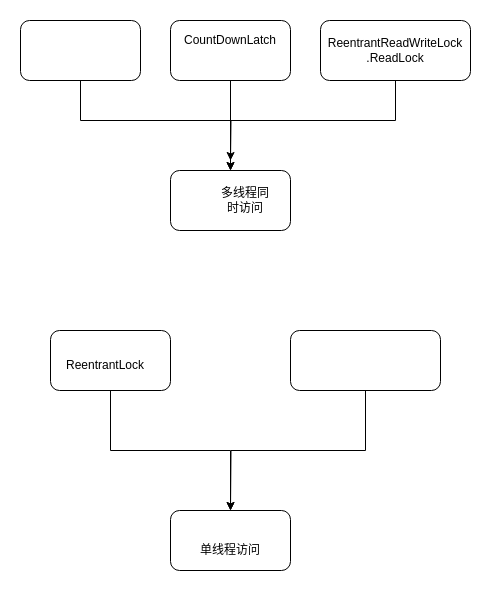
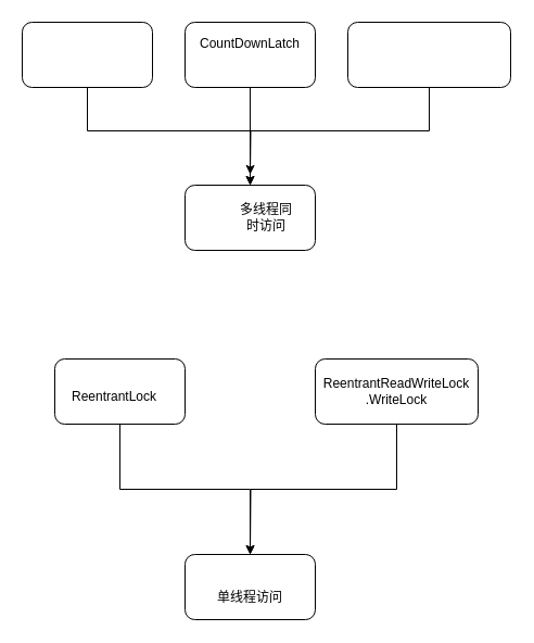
  <mxCell id="0" />
  <mxCell id="1" parent="0" />
  <mxCell id="2" style="edgeStyle=orthogonalEdgeStyle;rounded=0;orthogonalLoop=1;jettySize=auto;html=1;exitX=0.5;exitY=1;exitDx=0;exitDy=0;" edge="1" parent="1" source="3"><mxGeometry relative="1" as="geometry"><mxPoint x="230" y="160" as="targetPoint" /></mxGeometry></mxCell>
  <mxCell id="3" value="" style="rounded=1;whiteSpace=wrap;html=1;" vertex="1" parent="1"><mxGeometry x="20" y="20" width="120" height="60" as="geometry" /></mxCell>
  <mxCell id="4" value="" style="rounded=1;whiteSpace=wrap;html=1;" vertex="1" parent="1"><mxGeometry x="170" y="20" width="120" height="60" as="geometry" /></mxCell>
  <mxCell id="5" style="edgeStyle=orthogonalEdgeStyle;rounded=0;orthogonalLoop=1;jettySize=auto;html=1;exitX=0.5;exitY=1;exitDx=0;exitDy=0;exitPerimeter=0;" edge="1" parent="1" source="4" target="7"><mxGeometry relative="1" as="geometry"><mxPoint x="230" y="90" as="sourcePoint" /></mxGeometry></mxCell>
  <mxCell id="6" value="CountDownLatch" style="text;strokeColor=none;align=center;fillColor=none;html=1;verticalAlign=middle;whiteSpace=wrap;rounded=0;" vertex="1" parent="1"><mxGeometry x="175" y="25" width="110" height="30" as="geometry" /></mxCell>
  <mxCell id="7" value="" style="rounded=1;whiteSpace=wrap;html=1;" vertex="1" parent="1"><mxGeometry x="170" y="170" width="120" height="60" as="geometry" /></mxCell>
  <mxCell id="8" value="多线程同时访问" style="text;strokeColor=none;align=center;fillColor=none;html=1;verticalAlign=middle;whiteSpace=wrap;rounded=0;" vertex="1" parent="1"><mxGeometry x="215" y="185" width="60" height="30" as="geometry" /></mxCell>
  <mxCell id="9" style="edgeStyle=orthogonalEdgeStyle;rounded=0;orthogonalLoop=1;jettySize=auto;html=1;exitX=0.5;exitY=1;exitDx=0;exitDy=0;entryX=0.5;entryY=0;entryDx=0;entryDy=0;" edge="1" parent="1" source="10" target="18"><mxGeometry relative="1" as="geometry" /></mxCell>
  <mxCell id="10" value="" style="rounded=1;whiteSpace=wrap;html=1;" vertex="1" parent="1"><mxGeometry x="50" y="330" width="120" height="60" as="geometry" /></mxCell>
  <mxCell id="11" value="" style="group" vertex="1" connectable="0" parent="1"><mxGeometry x="320" y="20" width="150" height="60" as="geometry" /></mxCell>
  <mxCell id="12" value="" style="rounded=1;whiteSpace=wrap;html=1;" vertex="1" parent="11"><mxGeometry width="150" height="60" as="geometry" /></mxCell>
- <mxCell id="13" value="ReentrantReadWriteLock&lt;div&gt;.ReadLock&lt;/div&gt;" style="text;strokeColor=none;align=center;fillColor=none;html=1;verticalAlign=middle;whiteSpace=wrap;rounded=0;" vertex="1" parent="11"><mxGeometry x="5" y="10" width="140" height="40" as="geometry" /></mxCell>
  <mxCell id="14" value="ReentrantLock" style="text;strokeColor=none;align=center;fillColor=none;html=1;verticalAlign=middle;whiteSpace=wrap;rounded=0;" vertex="1" parent="1"><mxGeometry x="60" y="350" width="90" height="30" as="geometry" /></mxCell>
  <mxCell id="15" style="edgeStyle=orthogonalEdgeStyle;rounded=0;orthogonalLoop=1;jettySize=auto;html=1;exitX=0.5;exitY=1;exitDx=0;exitDy=0;" edge="1" parent="1" source="16"><mxGeometry relative="1" as="geometry"><mxPoint x="230" y="510" as="targetPoint" /></mxGeometry></mxCell>
  <mxCell id="16" value="" style="rounded=1;whiteSpace=wrap;html=1;" vertex="1" parent="1"><mxGeometry x="290" y="330" width="150" height="60" as="geometry" /></mxCell>
+ <mxCell id="17" value="ReentrantReadWriteLock&lt;div&gt;.WriteLock&lt;/div&gt;" style="text;strokeColor=none;align=center;fillColor=none;html=1;verticalAlign=middle;whiteSpace=wrap;rounded=0;movable=1;resizable=1;rotatable=1;deletable=1;editable=1;locked=0;connectable=1;" vertex="1" parent="1"><mxGeometry x="295" y="340" width="140" height="40" as="geometry" /></mxCell>
  <mxCell id="18" value="" style="rounded=1;whiteSpace=wrap;html=1;" vertex="1" parent="1"><mxGeometry x="170" y="510" width="120" height="60" as="geometry" /></mxCell>
  <mxCell id="19" style="edgeStyle=orthogonalEdgeStyle;rounded=0;orthogonalLoop=1;jettySize=auto;html=1;entryX=0.5;entryY=0;entryDx=0;entryDy=0;" edge="1" parent="1" source="12" target="7"><mxGeometry relative="1" as="geometry"><Array as="points"><mxPoint x="395" y="120" /><mxPoint x="230" y="120" /></Array></mxGeometry></mxCell>
  <mxCell id="20" value="单线程访问" style="text;strokeColor=none;align=center;fillColor=none;html=1;verticalAlign=middle;whiteSpace=wrap;rounded=0;" vertex="1" parent="1"><mxGeometry x="195" y="535" width="70" height="30" as="geometry" /></mxCell>
